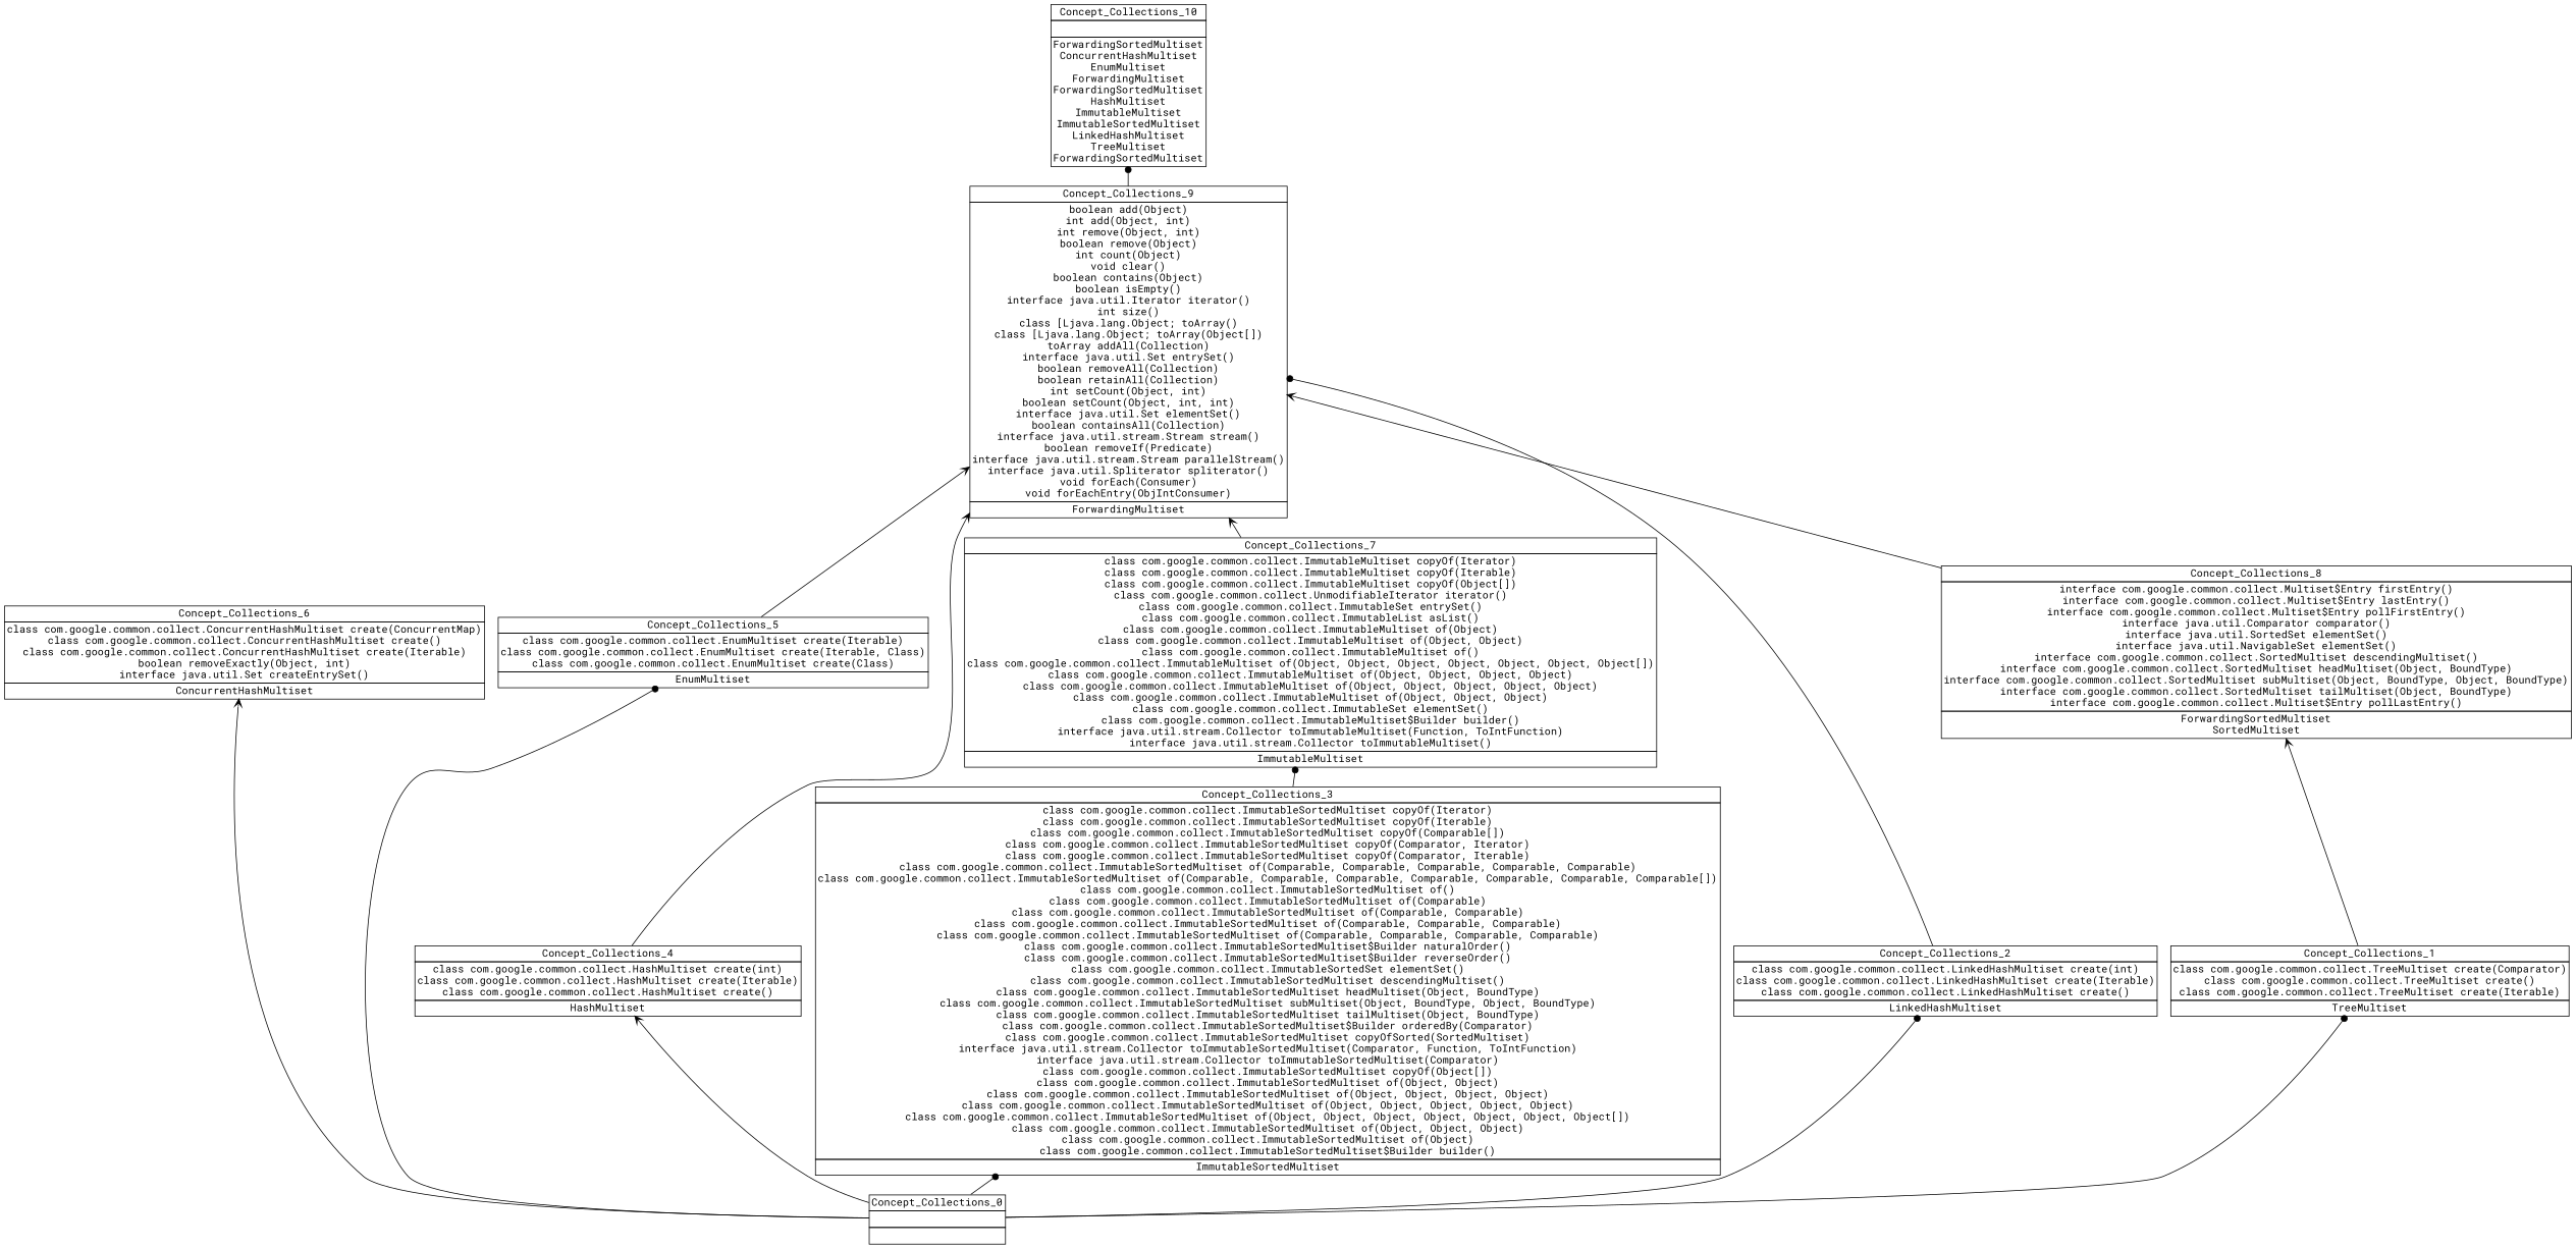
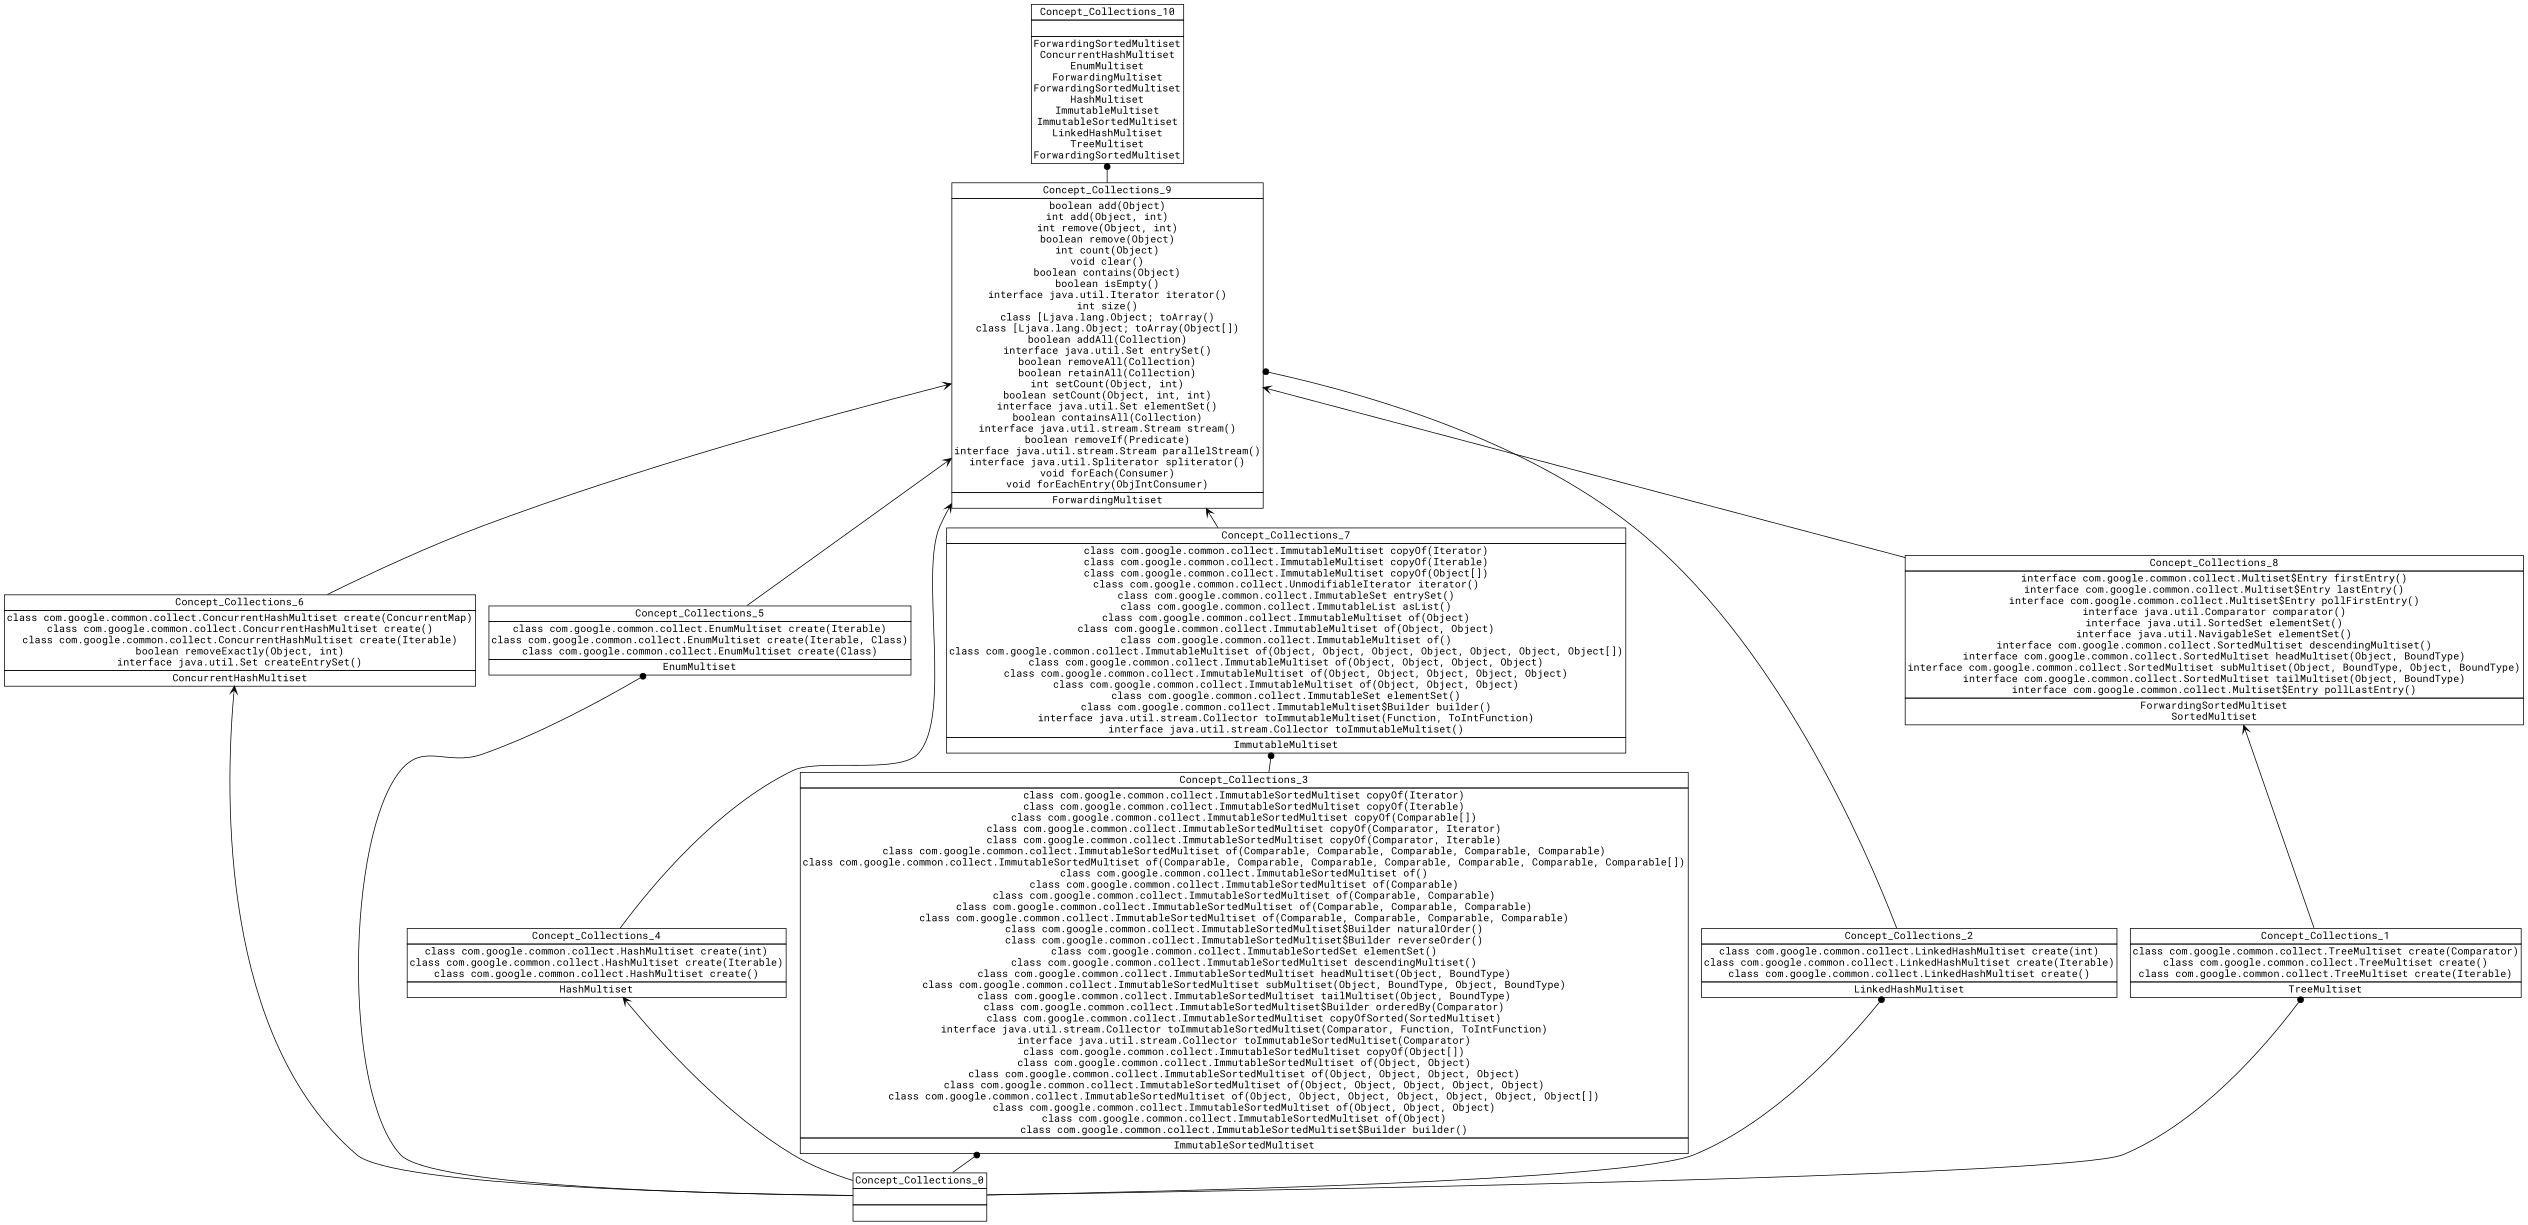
  digraph {
    fontname="Roboto Mono"
    nodesep=0.2
    rankdir=BT
    ranksep=0.3
    node [fontname="Roboto Mono" margin="0.03,0.03" shape=none]
    edge [arrowhead=vee fontname="Roboto Mono" headport=p tailport=p]
    n1 [label=<<table border="0" cellborder="1" cellspacing="0" port="p"><tr><td>Concept_Collections_10</td></tr><tr><td><br/></td></tr><tr><td>ForwardingSortedMultiset<br/>ConcurrentHashMultiset<br/>EnumMultiset<br/>ForwardingMultiset<br/>ForwardingSortedMultiset<br/>HashMultiset<br/>ImmutableMultiset<br/>ImmutableSortedMultiset<br/>LinkedHashMultiset<br/>TreeMultiset<br/>ForwardingSortedMultiset<br/></td></tr></table>>]
-   n2 [label=<<table border="0" cellborder="1" cellspacing="0" port="p"><tr><td>Concept_Collections_9</td></tr><tr><td>boolean add(Object)<br/>int add(Object, int)<br/>int remove(Object, int)<br/>boolean remove(Object)<br/>int count(Object)<br/>void clear()<br/>boolean contains(Object)<br/>boolean isEmpty()<br/>interface java.util.Iterator iterator()<br/>int size()<br/>class [Ljava.lang.Object; toArray()<br/>class [Ljava.lang.Object; toArray(Object[])<br/>toArray addAll(Collection)<br/>interface java.util.Set entrySet()<br/>boolean removeAll(Collection)<br/>boolean retainAll(Collection)<br/>int setCount(Object, int)<br/>boolean setCount(Object, int, int)<br/>interface java.util.Set elementSet()<br/>boolean containsAll(Collection)<br/>interface java.util.stream.Stream stream()<br/>boolean removeIf(Predicate)<br/>interface java.util.stream.Stream parallelStream()<br/>interface java.util.Spliterator spliterator()<br/>void forEach(Consumer)<br/>void forEachEntry(ObjIntConsumer)<br/></td></tr><tr><td>ForwardingMultiset<br/></td></tr></table>>]
+   n2 [label=<<table border="0" cellborder="1" cellspacing="0" port="p"><tr><td>Concept_Collections_9</td></tr><tr><td>boolean add(Object)<br/>int add(Object, int)<br/>int remove(Object, int)<br/>boolean remove(Object)<br/>int count(Object)<br/>void clear()<br/>boolean contains(Object)<br/>boolean isEmpty()<br/>interface java.util.Iterator iterator()<br/>int size()<br/>class [Ljava.lang.Object; toArray()<br/>class [Ljava.lang.Object; toArray(Object[])<br/>boolean addAll(Collection)<br/>interface java.util.Set entrySet()<br/>boolean removeAll(Collection)<br/>boolean retainAll(Collection)<br/>int setCount(Object, int)<br/>boolean setCount(Object, int, int)<br/>interface java.util.Set elementSet()<br/>boolean containsAll(Collection)<br/>interface java.util.stream.Stream stream()<br/>boolean removeIf(Predicate)<br/>interface java.util.stream.Stream parallelStream()<br/>interface java.util.Spliterator spliterator()<br/>void forEach(Consumer)<br/>void forEachEntry(ObjIntConsumer)<br/></td></tr><tr><td>ForwardingMultiset<br/></td></tr></table>>]
    n3 [label=<<table border="0" cellborder="1" cellspacing="0" port="p"><tr><td>Concept_Collections_6</td></tr><tr><td>class com.google.common.collect.ConcurrentHashMultiset create(ConcurrentMap)<br/>class com.google.common.collect.ConcurrentHashMultiset create()<br/>class com.google.common.collect.ConcurrentHashMultiset create(Iterable)<br/>boolean removeExactly(Object, int)<br/>interface java.util.Set createEntrySet()<br/></td></tr><tr><td>ConcurrentHashMultiset<br/></td></tr></table>>]
    n4 [label=<<table border="0" cellborder="1" cellspacing="0" port="p"><tr><td>Concept_Collections_0</td></tr><tr><td><br/></td></tr><tr><td><br/></td></tr></table>>]
    n5 [label=<<table border="0" cellborder="1" cellspacing="0" port="p"><tr><td>Concept_Collections_5</td></tr><tr><td>class com.google.common.collect.EnumMultiset create(Iterable)<br/>class com.google.common.collect.EnumMultiset create(Iterable, Class)<br/>class com.google.common.collect.EnumMultiset create(Class)<br/></td></tr><tr><td>EnumMultiset<br/></td></tr></table>>]
    n6 [label=<<table border="0" cellborder="1" cellspacing="0" port="p"><tr><td>Concept_Collections_4</td></tr><tr><td>class com.google.common.collect.HashMultiset create(int)<br/>class com.google.common.collect.HashMultiset create(Iterable)<br/>class com.google.common.collect.HashMultiset create()<br/></td></tr><tr><td>HashMultiset<br/></td></tr></table>>]
    n7 [label=<<table border="0" cellborder="1" cellspacing="0" port="p"><tr><td>Concept_Collections_3</td></tr><tr><td>class com.google.common.collect.ImmutableSortedMultiset copyOf(Iterator)<br/>class com.google.common.collect.ImmutableSortedMultiset copyOf(Iterable)<br/>class com.google.common.collect.ImmutableSortedMultiset copyOf(Comparable[])<br/>class com.google.common.collect.ImmutableSortedMultiset copyOf(Comparator, Iterator)<br/>class com.google.common.collect.ImmutableSortedMultiset copyOf(Comparator, Iterable)<br/>class com.google.common.collect.ImmutableSortedMultiset of(Comparable, Comparable, Comparable, Comparable, Comparable)<br/>class com.google.common.collect.ImmutableSortedMultiset of(Comparable, Comparable, Comparable, Comparable, Comparable, Comparable, Comparable[])<br/>class com.google.common.collect.ImmutableSortedMultiset of()<br/>class com.google.common.collect.ImmutableSortedMultiset of(Comparable)<br/>class com.google.common.collect.ImmutableSortedMultiset of(Comparable, Comparable)<br/>class com.google.common.collect.ImmutableSortedMultiset of(Comparable, Comparable, Comparable)<br/>class com.google.common.collect.ImmutableSortedMultiset of(Comparable, Comparable, Comparable, Comparable)<br/>class com.google.common.collect.ImmutableSortedMultiset$Builder naturalOrder()<br/>class com.google.common.collect.ImmutableSortedMultiset$Builder reverseOrder()<br/>class com.google.common.collect.ImmutableSortedSet elementSet()<br/>class com.google.common.collect.ImmutableSortedMultiset descendingMultiset()<br/>class com.google.common.collect.ImmutableSortedMultiset headMultiset(Object, BoundType)<br/>class com.google.common.collect.ImmutableSortedMultiset subMultiset(Object, BoundType, Object, BoundType)<br/>class com.google.common.collect.ImmutableSortedMultiset tailMultiset(Object, BoundType)<br/>class com.google.common.collect.ImmutableSortedMultiset$Builder orderedBy(Comparator)<br/>class com.google.common.collect.ImmutableSortedMultiset copyOfSorted(SortedMultiset)<br/>interface java.util.stream.Collector toImmutableSortedMultiset(Comparator, Function, ToIntFunction)<br/>interface java.util.stream.Collector toImmutableSortedMultiset(Comparator)<br/>class com.google.common.collect.ImmutableSortedMultiset copyOf(Object[])<br/>class com.google.common.collect.ImmutableSortedMultiset of(Object, Object)<br/>class com.google.common.collect.ImmutableSortedMultiset of(Object, Object, Object, Object)<br/>class com.google.common.collect.ImmutableSortedMultiset of(Object, Object, Object, Object, Object)<br/>class com.google.common.collect.ImmutableSortedMultiset of(Object, Object, Object, Object, Object, Object, Object[])<br/>class com.google.common.collect.ImmutableSortedMultiset of(Object, Object, Object)<br/>class com.google.common.collect.ImmutableSortedMultiset of(Object)<br/>class com.google.common.collect.ImmutableSortedMultiset$Builder builder()<br/></td></tr><tr><td>ImmutableSortedMultiset<br/></td></tr></table>>]
    n8 [label=<<table border="0" cellborder="1" cellspacing="0" port="p"><tr><td>Concept_Collections_2</td></tr><tr><td>class com.google.common.collect.LinkedHashMultiset create(int)<br/>class com.google.common.collect.LinkedHashMultiset create(Iterable)<br/>class com.google.common.collect.LinkedHashMultiset create()<br/></td></tr><tr><td>LinkedHashMultiset<br/></td></tr></table>>]
    n9 [label=<<table border="0" cellborder="1" cellspacing="0" port="p"><tr><td>Concept_Collections_1</td></tr><tr><td>class com.google.common.collect.TreeMultiset create(Comparator)<br/>class com.google.common.collect.TreeMultiset create()<br/>class com.google.common.collect.TreeMultiset create(Iterable)<br/></td></tr><tr><td>TreeMultiset<br/></td></tr></table>>]
    n10 [label=<<table border="0" cellborder="1" cellspacing="0" port="p"><tr><td>Concept_Collections_7</td></tr><tr><td>class com.google.common.collect.ImmutableMultiset copyOf(Iterator)<br/>class com.google.common.collect.ImmutableMultiset copyOf(Iterable)<br/>class com.google.common.collect.ImmutableMultiset copyOf(Object[])<br/>class com.google.common.collect.UnmodifiableIterator iterator()<br/>class com.google.common.collect.ImmutableSet entrySet()<br/>class com.google.common.collect.ImmutableList asList()<br/>class com.google.common.collect.ImmutableMultiset of(Object)<br/>class com.google.common.collect.ImmutableMultiset of(Object, Object)<br/>class com.google.common.collect.ImmutableMultiset of()<br/>class com.google.common.collect.ImmutableMultiset of(Object, Object, Object, Object, Object, Object, Object[])<br/>class com.google.common.collect.ImmutableMultiset of(Object, Object, Object, Object)<br/>class com.google.common.collect.ImmutableMultiset of(Object, Object, Object, Object, Object)<br/>class com.google.common.collect.ImmutableMultiset of(Object, Object, Object)<br/>class com.google.common.collect.ImmutableSet elementSet()<br/>class com.google.common.collect.ImmutableMultiset$Builder builder()<br/>interface java.util.stream.Collector toImmutableMultiset(Function, ToIntFunction)<br/>interface java.util.stream.Collector toImmutableMultiset()<br/></td></tr><tr><td>ImmutableMultiset<br/></td></tr></table>>]
    n11 [label=<<table border="0" cellborder="1" cellspacing="0" port="p"><tr><td>Concept_Collections_8</td></tr><tr><td>interface com.google.common.collect.Multiset$Entry firstEntry()<br/>interface com.google.common.collect.Multiset$Entry lastEntry()<br/>interface com.google.common.collect.Multiset$Entry pollFirstEntry()<br/>interface java.util.Comparator comparator()<br/>interface java.util.SortedSet elementSet()<br/>interface java.util.NavigableSet elementSet()<br/>interface com.google.common.collect.SortedMultiset descendingMultiset()<br/>interface com.google.common.collect.SortedMultiset headMultiset(Object, BoundType)<br/>interface com.google.common.collect.SortedMultiset subMultiset(Object, BoundType, Object, BoundType)<br/>interface com.google.common.collect.SortedMultiset tailMultiset(Object, BoundType)<br/>interface com.google.common.collect.Multiset$Entry pollLastEntry()<br/></td></tr><tr><td>ForwardingSortedMultiset<br/>SortedMultiset<br/></td></tr></table>>]
    n2 -> n1 [arrowhead=dot]
+   n3 -> n2
    n4 -> n3
    n4 -> n5 [arrowhead=dot]
    n4 -> n6
    n4 -> n7 [arrowhead=dot]
    n4 -> n8 [arrowhead=dot]
    n4 -> n9 [arrowhead=dot]
    n5 -> n2
    n6 -> n2
    n7 -> n10 [arrowhead=dot]
    n8 -> n2 [arrowhead=dot]
    n9 -> n11
    n10 -> n2
    n11 -> n2
  }
